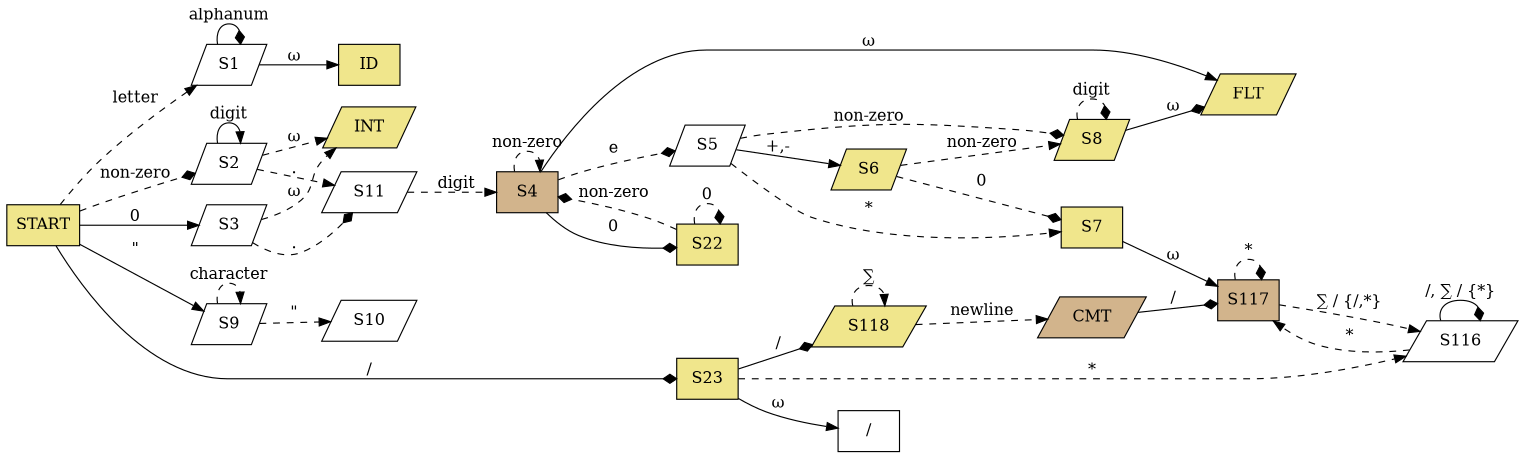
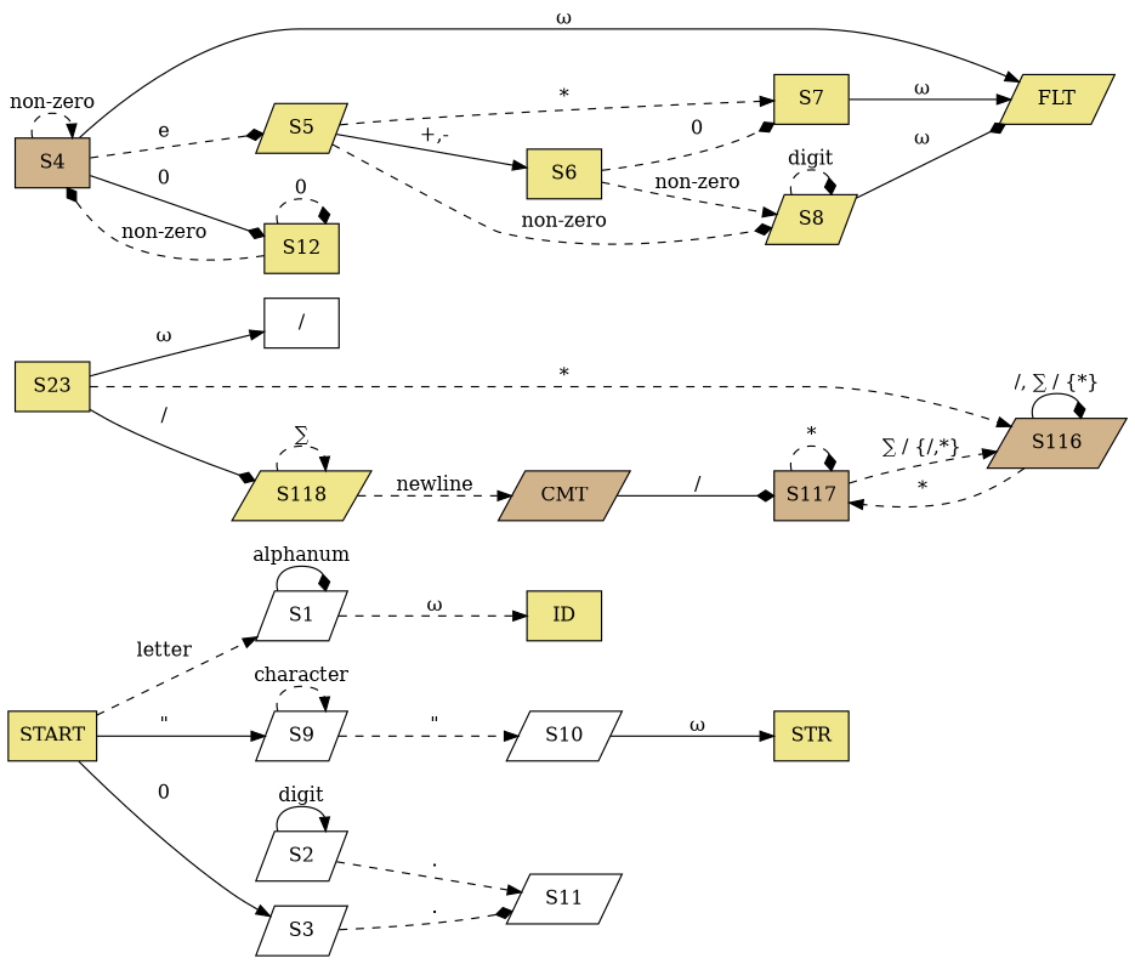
  digraph {
    rankdir=LR
    node [fillcolor=khaki shape=parallelogram style=filled]
    edge [arrowhead=normal style=dashed]
    ID [shape=box]
+   STR [shape=box]
    CMT [fillcolor=tan]
    S117 [fillcolor=tan shape=box]
    "/" [fillcolor=white shape=box]
    START [shape=box]
    S1 [fillcolor=white]
    S2 [fillcolor=white]
    S3 [fillcolor=white]
    S9 [fillcolor=white]
    S23 [shape=box]
-   INT
    S11 [fillcolor=white]
    S10 [fillcolor=white]
-   S116 [fillcolor=white]
+   S116 [fillcolor=tan]
    S118
    S4 [fillcolor=tan shape=box]
    FLT
-   S5 [fillcolor=white]
-   S12 [shape=box label=S22]
-   S6
+   S5
+   S12 [shape=box]
+   S6 [shape=box]
    S8
    S7 [shape=box]
    CMT -> S117 [arrowhead=diamond label="/" style=solid]
    S117 -> S117 [arrowhead=diamond label="*"]
    S117 -> S116 [label="∑ / {/,*}"]
    START -> S1 [label=letter]
-   START -> S2 [arrowhead=diamond label="non-zero"]
    START -> S3 [label=0 style=solid]
    START -> S9 [label="\"" style=solid]
-   START -> S23 [arrowhead=diamond label="/" style=solid]
-   S1 -> ID [label="ω" style=solid]
+   S1 -> ID [label="ω"]
    S1 -> S1 [arrowhead=diamond label=alphanum style=solid]
    S2 -> S2 [label=digit style=solid]
-   S2 -> INT [label="ω"]
    S2 -> S11 [label="."]
-   S3 -> INT [label="ω"]
    S3 -> S11 [arrowhead=diamond label="."]
    S9 -> S9 [label=character]
    S9 -> S10 [label="\""]
    S23 -> "/" [label="ω" style=solid]
    S23 -> S116 [label="*"]
    S23 -> S118 [arrowhead=diamond label="/" style=solid]
-   S11 -> S4 [label=digit]
+   S10 -> STR [label="ω" style=solid]
    S116 -> S117 [label="*"]
    S116 -> S116 [arrowhead=diamond label="/, ∑ / {*}" style=solid]
    S118 -> CMT [label=newline]
    S118 -> S118 [label="∑"]
    S4 -> S4 [label="non-zero"]
    S4 -> FLT [label="ω" style=solid]
    S4 -> S5 [arrowhead=diamond label=e]
    S4 -> S12 [arrowhead=diamond label=0 style=solid]
    S5 -> S6 [label="+,-" style=solid]
    S5 -> S8 [arrowhead=diamond label="non-zero"]
    S5 -> S7 [label="*"]
    S12 -> S4 [arrowhead=diamond label="non-zero"]
    S12 -> S12 [arrowhead=diamond label=0]
    S6 -> S8 [label="non-zero"]
    S6 -> S7 [arrowhead=diamond label=0]
    S8 -> FLT [arrowhead=diamond label="ω" style=solid]
    S8 -> S8 [arrowhead=diamond label=digit]
-   S7 -> S117 [label="ω" style=solid]
+   S7 -> FLT [label="ω" style=solid]
  }
